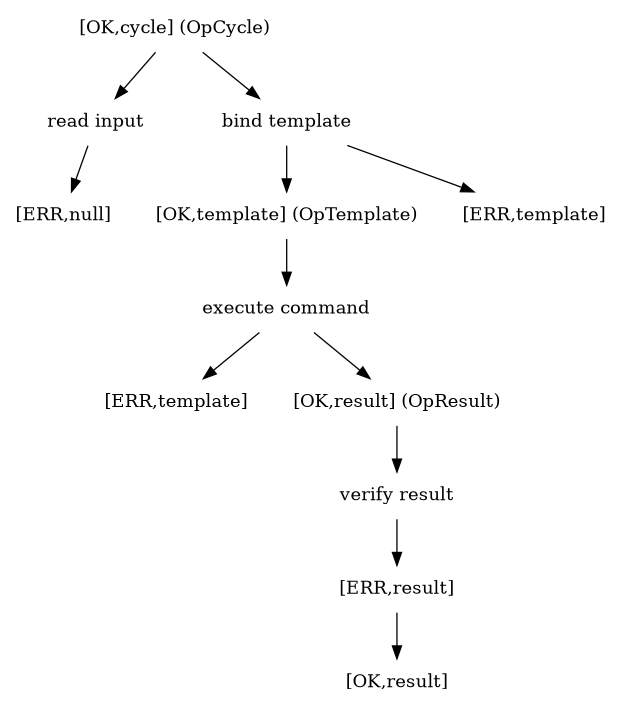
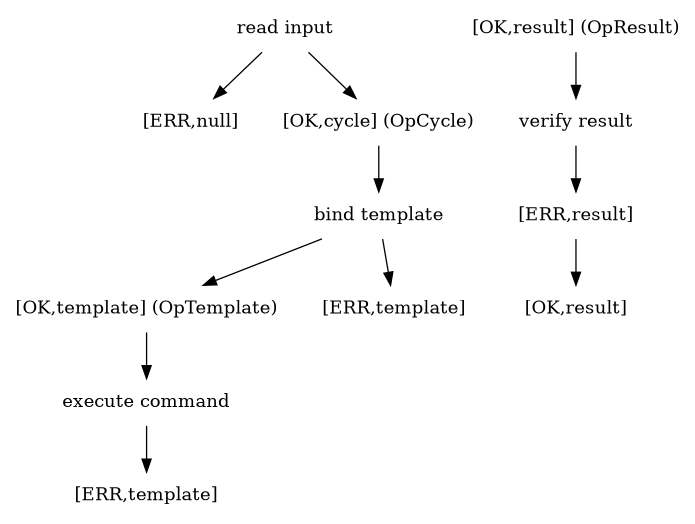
  digraph {
    node [shape=none]
    n1 [label="read input"]
    n2 [label="[ERR,null]"]
    n3 [label="[OK,cycle] (OpCycle)"]
    n4 [label="bind template"]
    n5 [label="[OK,template] (OpTemplate)"]
    n6 [label="[ERR,template]"]
    n7 [label="execute command"]
    n8 [label="[ERR,template]"]
    n9 [label="[OK,result] (OpResult)"]
    n10 [label="verify result"]
    n11 [label="[ERR,result]"]
    n12 [label="[OK,result]"]
    n1 -> n2
-   n3 -> n1
+   n1 -> n3
    n3 -> n4
    n4 -> n5
    n4 -> n6
    n5 -> n7
    n7 -> n8
-   n7 -> n9
    n9 -> n10
    n10 -> n11
    n11 -> n12
  }
